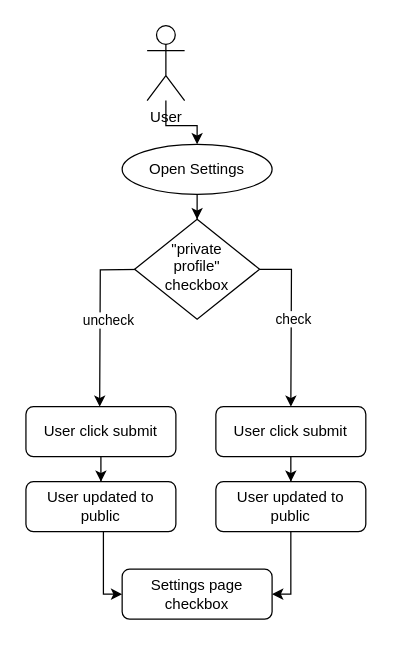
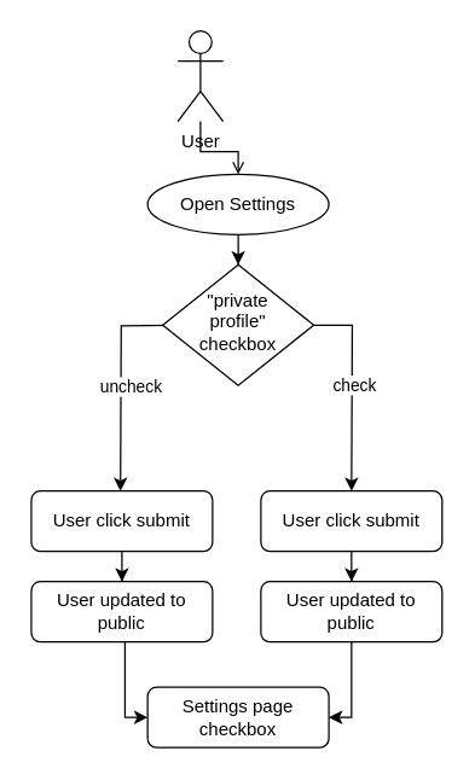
  <mxCell id="0" />
  <mxCell id="1" parent="0" />
- <mxCell id="2" style="edgeStyle=orthogonalEdgeStyle;rounded=0;orthogonalLoop=1;jettySize=auto;html=1;" edge="1" parent="1" source="3" target="5"><mxGeometry relative="1" as="geometry" /></mxCell>
+ <mxCell id="2" style="edgeStyle=orthogonalEdgeStyle;rounded=0;orthogonalLoop=1;jettySize=auto;html=1;endArrow=open;" edge="1" parent="1" source="3" target="5"><mxGeometry relative="1" as="geometry" /></mxCell>
  <mxCell id="3" value="User" style="shape=umlActor;verticalLabelPosition=bottom;verticalAlign=top;html=1;outlineConnect=0;" vertex="1" parent="1"><mxGeometry x="117" y="20" width="30" height="60" as="geometry" /></mxCell>
  <mxCell id="4" style="edgeStyle=orthogonalEdgeStyle;rounded=0;orthogonalLoop=1;jettySize=auto;html=1;" edge="1" parent="1" source="5" target="12"><mxGeometry relative="1" as="geometry" /></mxCell>
  <mxCell id="5" value="Open Settings" style="ellipse;whiteSpace=wrap;html=1;fontSize=12;glass=0;strokeWidth=1;shadow=0;" vertex="1" parent="1"><mxGeometry x="97" y="115" width="120" height="40" as="geometry" /></mxCell>
  <mxCell id="6" style="edgeStyle=orthogonalEdgeStyle;rounded=0;orthogonalLoop=1;jettySize=auto;html=1;" edge="1" parent="1" source="7" target="16"><mxGeometry relative="1" as="geometry" /></mxCell>
  <mxCell id="7" value="User click submit" style="rounded=1;whiteSpace=wrap;html=1;fontSize=12;glass=0;strokeWidth=1;shadow=0;" vertex="1" parent="1"><mxGeometry x="20" y="325" width="120" height="40" as="geometry" /></mxCell>
  <mxCell id="8" style="edgeStyle=orthogonalEdgeStyle;rounded=0;orthogonalLoop=1;jettySize=auto;html=1;" edge="1" parent="1"><mxGeometry relative="1" as="geometry"><mxPoint x="79" y="325" as="targetPoint" /><mxPoint x="114" y="215" as="sourcePoint" /></mxGeometry></mxCell>
  <mxCell id="9" value="uncheck" style="edgeLabel;html=1;align=center;verticalAlign=middle;resizable=0;points=[];" vertex="1" connectable="0" parent="8"><mxGeometry x="0.035" y="-2" relative="1" as="geometry"><mxPoint x="8" as="offset" /></mxGeometry></mxCell>
  <mxCell id="10" style="edgeStyle=orthogonalEdgeStyle;rounded=0;orthogonalLoop=1;jettySize=auto;html=1;" edge="1" parent="1" source="12"><mxGeometry relative="1" as="geometry"><mxPoint x="232" y="325" as="targetPoint" /></mxGeometry></mxCell>
  <mxCell id="11" value="check" style="edgeLabel;html=1;align=center;verticalAlign=middle;resizable=0;points=[];" vertex="1" connectable="0" parent="10"><mxGeometry x="-0.17" y="1" relative="1" as="geometry"><mxPoint y="9" as="offset" /></mxGeometry></mxCell>
  <mxCell id="12" value="&quot;private&lt;br&gt;profile&quot; checkbox" style="rhombus;whiteSpace=wrap;html=1;shadow=0;fontFamily=Helvetica;fontSize=12;align=center;strokeWidth=1;spacing=6;spacingTop=-4;" vertex="1" parent="1"><mxGeometry x="107" y="175" width="100" height="80" as="geometry" /></mxCell>
  <mxCell id="13" style="edgeStyle=orthogonalEdgeStyle;rounded=0;orthogonalLoop=1;jettySize=auto;html=1;" edge="1" parent="1" source="14" target="18"><mxGeometry relative="1" as="geometry" /></mxCell>
  <mxCell id="14" value="User click submit" style="rounded=1;whiteSpace=wrap;html=1;fontSize=12;glass=0;strokeWidth=1;shadow=0;" vertex="1" parent="1"><mxGeometry x="172" y="325" width="120" height="40" as="geometry" /></mxCell>
  <mxCell id="15" style="edgeStyle=orthogonalEdgeStyle;rounded=0;orthogonalLoop=1;jettySize=auto;html=1;entryX=0;entryY=0.5;entryDx=0;entryDy=0;" edge="1" parent="1"><mxGeometry relative="1" as="geometry"><mxPoint x="80" y="425" as="sourcePoint" /><mxPoint x="97" y="475" as="targetPoint" /><Array as="points"><mxPoint x="80" y="415" /><mxPoint x="82" y="415" /><mxPoint x="82" y="475" /></Array></mxGeometry></mxCell>
  <mxCell id="16" value="User updated to public" style="rounded=1;whiteSpace=wrap;html=1;fontSize=12;glass=0;strokeWidth=1;shadow=0;" vertex="1" parent="1"><mxGeometry x="20" y="385" width="120" height="40" as="geometry" /></mxCell>
  <mxCell id="17" style="edgeStyle=orthogonalEdgeStyle;rounded=0;orthogonalLoop=1;jettySize=auto;html=1;entryX=1;entryY=0.5;entryDx=0;entryDy=0;" edge="1" parent="1" source="18" target="19"><mxGeometry relative="1" as="geometry"><Array as="points"><mxPoint x="232" y="475" /></Array></mxGeometry></mxCell>
  <mxCell id="18" value="User updated to public" style="rounded=1;whiteSpace=wrap;html=1;fontSize=12;glass=0;strokeWidth=1;shadow=0;" vertex="1" parent="1"><mxGeometry x="172" y="385" width="120" height="40" as="geometry" /></mxCell>
  <mxCell id="19" value="Settings page checkbox" style="rounded=1;whiteSpace=wrap;html=1;fontSize=12;glass=0;strokeWidth=1;shadow=0;" vertex="1" parent="1"><mxGeometry x="97" y="455" width="120" height="40" as="geometry" /></mxCell>
